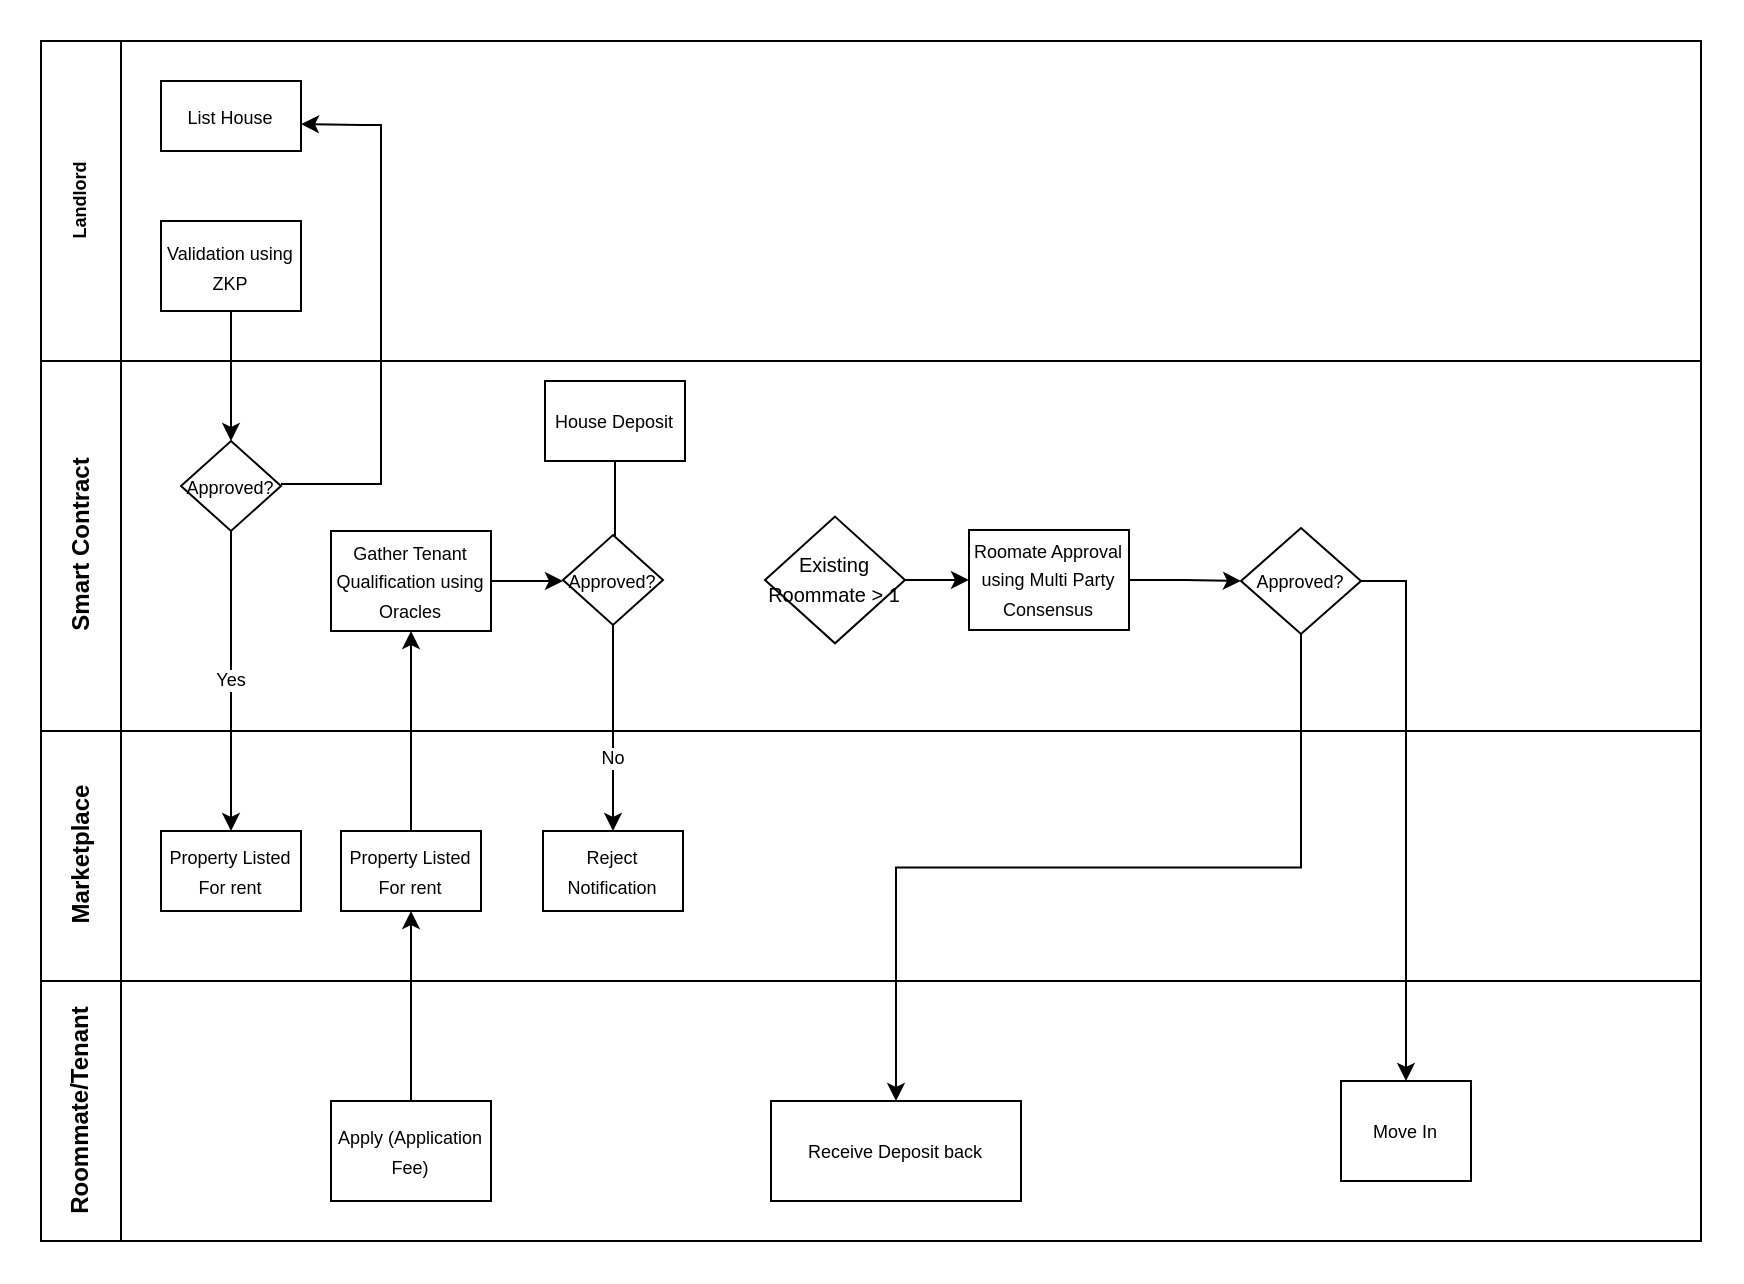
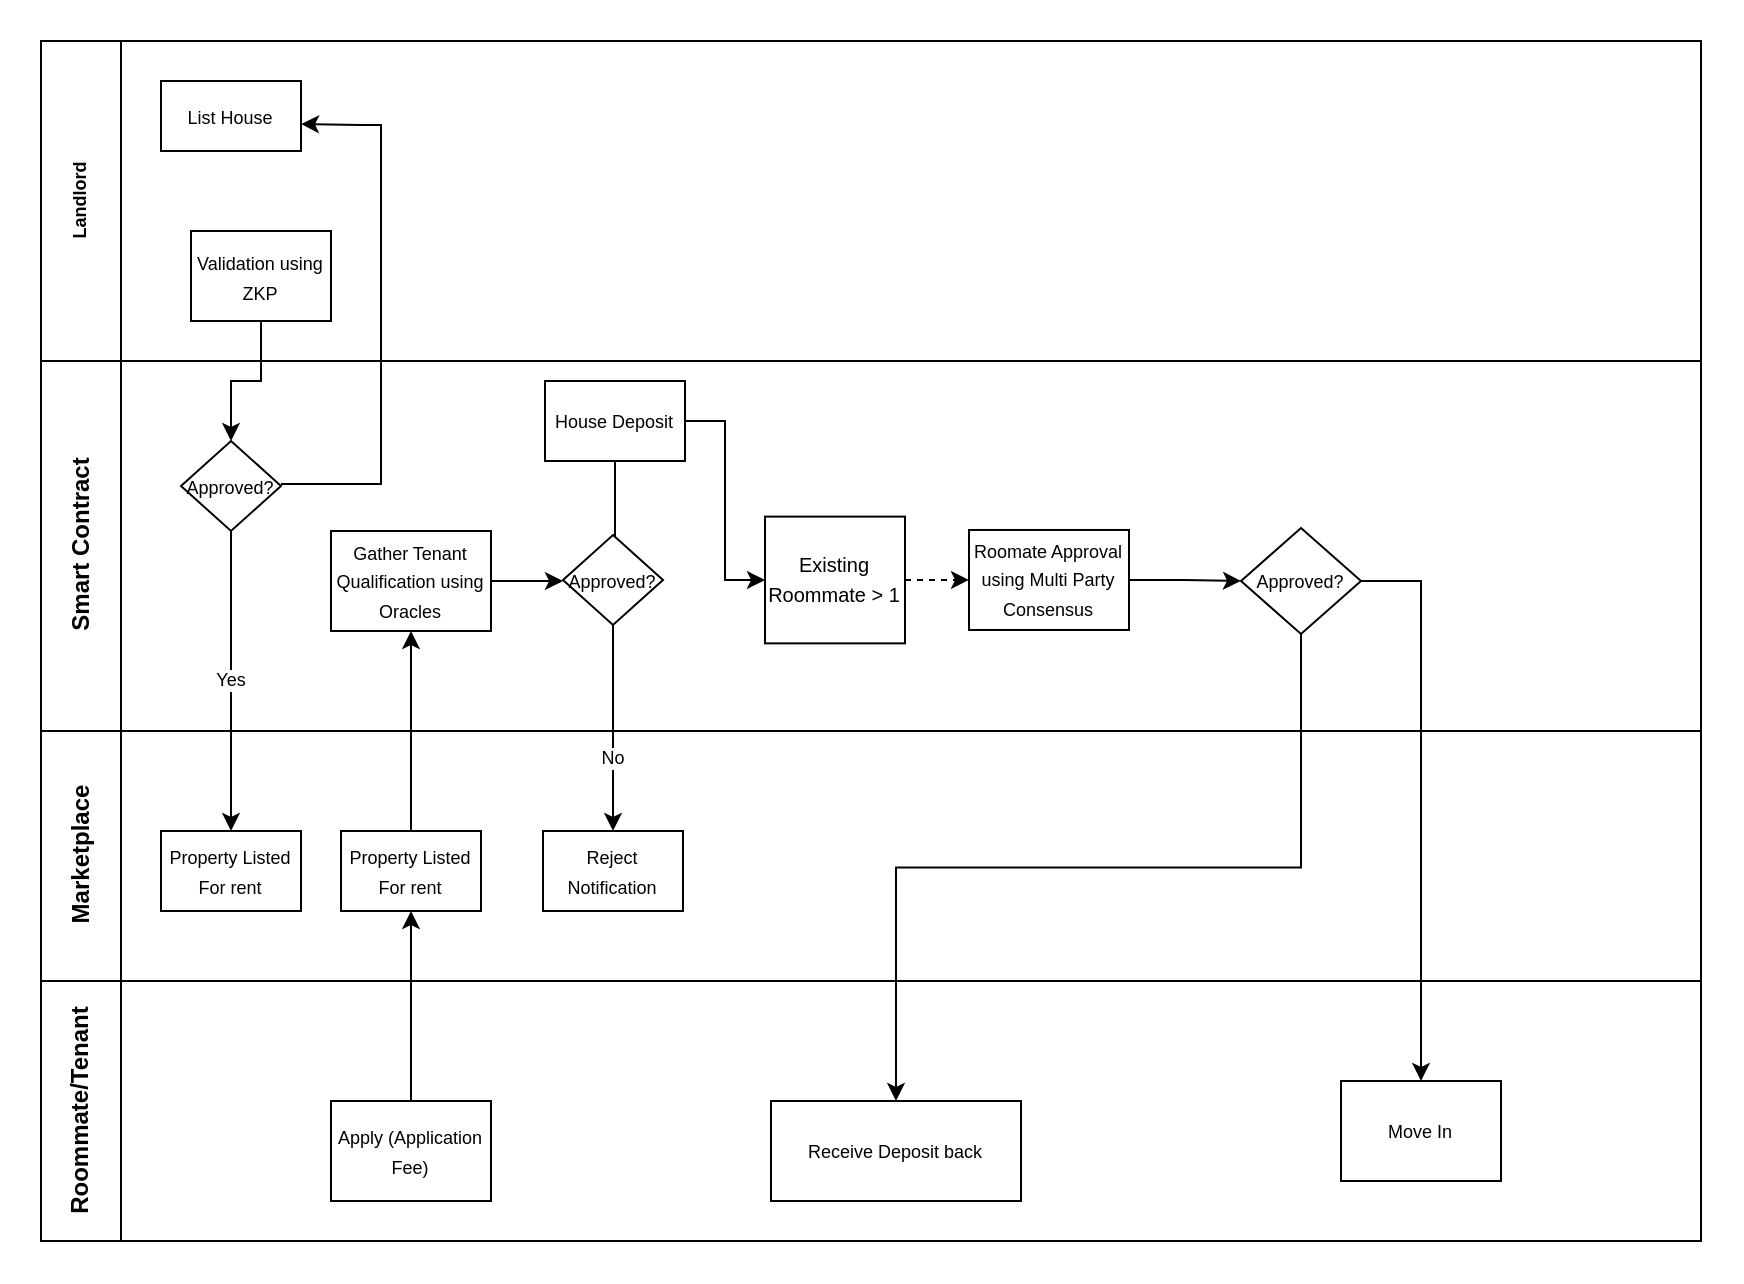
  <mxCell id="0" />
  <mxCell id="1" parent="0" />
  <mxCell id="2" value="Marketplace" style="swimlane;horizontal=0;points=[[0,0.5],[1,0.5]];portConstraint=eastwest;startSize=40;html=1;whiteSpace=wrap;collapsible=0;recursiveResize=0;expand=0;" vertex="1" parent="1"><mxGeometry x="20" y="365" width="830" height="125" as="geometry" /></mxCell>
  <mxCell id="3" value="&lt;font style=&quot;font-size: 9px&quot;&gt;Property Listed For rent&lt;/font&gt;" style="rounded=0;whiteSpace=wrap;html=1;" vertex="1" parent="2"><mxGeometry x="60" y="50" width="70" height="40" as="geometry" /></mxCell>
  <mxCell id="4" value="&lt;font style=&quot;font-size: 9px&quot;&gt;Property Listed For rent&lt;/font&gt;" style="rounded=0;whiteSpace=wrap;html=1;" vertex="1" parent="2"><mxGeometry x="150" y="50" width="70" height="40" as="geometry" /></mxCell>
  <mxCell id="5" value="&lt;font style=&quot;font-size: 9px&quot;&gt;Reject Notification&lt;/font&gt;" style="rounded=0;whiteSpace=wrap;html=1;" vertex="1" parent="2"><mxGeometry x="251" y="50" width="70" height="40" as="geometry" /></mxCell>
  <mxCell id="6" value="Roommate/Tenant" style="swimlane;horizontal=0;points=[[0,0.5],[1,0.5]];portConstraint=eastwest;startSize=40;html=1;whiteSpace=wrap;collapsible=0;recursiveResize=0;expand=0;" vertex="1" parent="1"><mxGeometry x="20" y="490" width="830" height="130" as="geometry" /></mxCell>
  <mxCell id="7" value="&lt;font style=&quot;font-size: 9px&quot;&gt;Apply (Application Fee)&lt;/font&gt;" style="rounded=0;whiteSpace=wrap;html=1;" vertex="1" parent="6"><mxGeometry x="145" y="60" width="80" height="50" as="geometry" /></mxCell>
  <mxCell id="8" value="&lt;font style=&quot;font-size: 9px&quot;&gt;Receive Deposit back&lt;/font&gt;" style="rounded=0;whiteSpace=wrap;html=1;" vertex="1" parent="6"><mxGeometry x="365" y="60" width="125" height="50" as="geometry" /></mxCell>
- <mxCell id="9" value="&lt;font style=&quot;font-size: 9px&quot;&gt;Move In&lt;/font&gt;" style="rounded=0;whiteSpace=wrap;html=1;" vertex="1" parent="6"><mxGeometry x="650" y="50.0" width="65" height="50" as="geometry" /></mxCell>
+ <mxCell id="9" value="&lt;font style=&quot;font-size: 9px&quot;&gt;Move In&lt;/font&gt;" style="rounded=0;whiteSpace=wrap;html=1;" vertex="1" parent="6"><mxGeometry x="650" y="50.0" width="80" height="50" as="geometry" /></mxCell>
  <mxCell id="10" value="Landlord" style="swimlane;horizontal=0;points=[[0,0.5],[1,0.5]];portConstraint=eastwest;startSize=40;html=1;whiteSpace=wrap;collapsible=0;recursiveResize=0;expand=0;fontSize=9;" vertex="1" parent="1"><mxGeometry x="20" y="20" width="830" height="160" as="geometry" /></mxCell>
  <mxCell id="11" value="&lt;font style=&quot;font-size: 9px&quot;&gt;List House&lt;/font&gt;" style="rounded=0;whiteSpace=wrap;html=1;" vertex="1" parent="10"><mxGeometry x="60" y="20" width="70" height="35" as="geometry" /></mxCell>
- <mxCell id="12" value="&lt;font style=&quot;font-size: 9px&quot;&gt;Validation using ZKP&lt;/font&gt;" style="rounded=0;whiteSpace=wrap;html=1;" vertex="1" parent="10"><mxGeometry x="60" y="90" width="70" height="45" as="geometry" /></mxCell>
+ <mxCell id="12" value="&lt;font style=&quot;font-size: 9px&quot;&gt;Validation using ZKP&lt;/font&gt;" style="rounded=0;whiteSpace=wrap;html=1;" vertex="1" parent="10"><mxGeometry x="75" y="95" width="70" height="45" as="geometry" /></mxCell>
  <mxCell id="13" value="Smart Contract" style="swimlane;horizontal=0;points=[[0,0.5],[1,0.5]];portConstraint=eastwest;startSize=40;html=1;whiteSpace=wrap;collapsible=0;recursiveResize=0;expand=0;" vertex="1" parent="1"><mxGeometry x="20" y="180" width="830" height="185" as="geometry" /></mxCell>
  <mxCell id="14" value="&lt;font style=&quot;font-size: 9px&quot;&gt;Approved?&lt;/font&gt;" style="rhombus;whiteSpace=wrap;html=1;" vertex="1" parent="13"><mxGeometry x="70" y="40" width="50" height="45" as="geometry" /></mxCell>
  <mxCell id="15" style="edgeStyle=orthogonalEdgeStyle;rounded=0;orthogonalLoop=1;jettySize=auto;html=1;exitX=1;exitY=0.5;exitDx=0;exitDy=0;entryX=0;entryY=0.5;entryDx=0;entryDy=0;fontSize=9;" edge="1" parent="13" source="16" target="18"><mxGeometry relative="1" as="geometry" /></mxCell>
  <mxCell id="16" value="&lt;font style=&quot;font-size: 9px&quot;&gt;Gather Tenant Qualification using Oracles&lt;/font&gt;" style="rounded=0;whiteSpace=wrap;html=1;" vertex="1" parent="13"><mxGeometry x="145" y="85" width="80" height="50" as="geometry" /></mxCell>
+ <mxCell id="17" style="edgeStyle=orthogonalEdgeStyle;rounded=0;orthogonalLoop=1;jettySize=auto;html=1;exitX=1;exitY=0.5;exitDx=0;exitDy=0;entryX=0;entryY=0.5;entryDx=0;entryDy=0;fontSize=9;startArrow=none;" edge="1" parent="13" source="24" target="20"><mxGeometry relative="1" as="geometry" /></mxCell>
  <mxCell id="18" value="&lt;font style=&quot;font-size: 9px&quot;&gt;Approved?&lt;/font&gt;" style="rhombus;whiteSpace=wrap;html=1;" vertex="1" parent="13"><mxGeometry x="261" y="87" width="50" height="45" as="geometry" /></mxCell>
- <mxCell id="19" style="edgeStyle=orthogonalEdgeStyle;rounded=0;orthogonalLoop=1;jettySize=auto;html=1;exitX=1;exitY=0.5;exitDx=0;exitDy=0;entryX=0;entryY=0.5;entryDx=0;entryDy=0;fontSize=9;" edge="1" parent="13" source="20" target="22"><mxGeometry relative="1" as="geometry" /></mxCell>
- <mxCell id="20" value="&lt;font size=&quot;1&quot;&gt;Existing Roommate &amp;gt; 1&lt;/font&gt;" style="rhombus;whiteSpace=wrap;html=1;" vertex="1" parent="13"><mxGeometry x="362" y="77.81" width="70" height="63.37" as="geometry" /></mxCell>
+ <mxCell id="19" style="edgeStyle=orthogonalEdgeStyle;rounded=0;orthogonalLoop=1;jettySize=auto;html=1;exitX=1;exitY=0.5;exitDx=0;exitDy=0;entryX=0;entryY=0.5;entryDx=0;entryDy=0;fontSize=9;dashed=1;" edge="1" parent="13" source="20" target="22"><mxGeometry relative="1" as="geometry" /></mxCell>
+ <mxCell id="20" value="&lt;font size=&quot;1&quot;&gt;Existing Roommate &amp;gt; 1&lt;/font&gt;" style="whiteSpace=wrap;html=1;rounded=0;" vertex="1" parent="13"><mxGeometry x="362" y="77.81" width="70" height="63.37" as="geometry" /></mxCell>
  <mxCell id="21" style="edgeStyle=orthogonalEdgeStyle;rounded=0;orthogonalLoop=1;jettySize=auto;html=1;exitX=1;exitY=0.5;exitDx=0;exitDy=0;entryX=0;entryY=0.5;entryDx=0;entryDy=0;fontSize=9;" edge="1" parent="13" source="22" target="23"><mxGeometry relative="1" as="geometry" /></mxCell>
  <mxCell id="22" value="&lt;font style=&quot;font-size: 9px&quot;&gt;Roomate Approval using Multi Party Consensus&lt;/font&gt;" style="rounded=0;whiteSpace=wrap;html=1;" vertex="1" parent="13"><mxGeometry x="464" y="84.49" width="80" height="50" as="geometry" /></mxCell>
  <mxCell id="23" value="&lt;font style=&quot;font-size: 9px&quot;&gt;Approved?&lt;/font&gt;" style="rhombus;whiteSpace=wrap;html=1;" vertex="1" parent="13"><mxGeometry x="600" y="83.49" width="60" height="53.01" as="geometry" /></mxCell>
  <mxCell id="24" value="&lt;font style=&quot;font-size: 9px&quot;&gt;House Deposit&lt;/font&gt;" style="rounded=0;whiteSpace=wrap;html=1;" vertex="1" parent="13"><mxGeometry x="252" y="10" width="70" height="40" as="geometry" /></mxCell>
  <mxCell id="25" value="" style="edgeStyle=orthogonalEdgeStyle;rounded=0;orthogonalLoop=1;jettySize=auto;html=1;exitX=0.5;exitY=0;exitDx=0;exitDy=0;entryX=0.5;entryY=1;entryDx=0;entryDy=0;fontSize=9;endArrow=none;" edge="1" parent="13" source="18" target="24"><mxGeometry relative="1" as="geometry"><mxPoint x="331" y="-600.5" as="sourcePoint" /><mxPoint x="425" y="-600.505" as="targetPoint" /></mxGeometry></mxCell>
  <mxCell id="26" style="edgeStyle=orthogonalEdgeStyle;rounded=0;orthogonalLoop=1;jettySize=auto;html=1;exitX=0.5;exitY=1;exitDx=0;exitDy=0;entryX=0.5;entryY=0;entryDx=0;entryDy=0;fontSize=9;" edge="1" parent="1" source="12" target="14"><mxGeometry relative="1" as="geometry" /></mxCell>
  <mxCell id="27" value="Yes" style="edgeStyle=orthogonalEdgeStyle;rounded=0;orthogonalLoop=1;jettySize=auto;html=1;exitX=0.5;exitY=1;exitDx=0;exitDy=0;entryX=0.5;entryY=0;entryDx=0;entryDy=0;fontSize=9;" edge="1" parent="1" source="14" target="3"><mxGeometry relative="1" as="geometry" /></mxCell>
  <mxCell id="28" style="edgeStyle=orthogonalEdgeStyle;rounded=0;orthogonalLoop=1;jettySize=auto;html=1;exitX=1;exitY=0.5;exitDx=0;exitDy=0;fontSize=9;entryX=1;entryY=0.5;entryDx=0;entryDy=0;" edge="1" parent="1"><mxGeometry relative="1" as="geometry"><mxPoint x="140" y="241.5" as="sourcePoint" /><mxPoint x="150" y="61.5" as="targetPoint" /><Array as="points"><mxPoint x="190" y="242" /><mxPoint x="190" y="62" /><mxPoint x="180" y="62" /></Array></mxGeometry></mxCell>
  <mxCell id="29" style="edgeStyle=orthogonalEdgeStyle;rounded=0;orthogonalLoop=1;jettySize=auto;html=1;exitX=0.5;exitY=0;exitDx=0;exitDy=0;entryX=0.5;entryY=1;entryDx=0;entryDy=0;fontSize=9;" edge="1" parent="1" source="7" target="4"><mxGeometry relative="1" as="geometry" /></mxCell>
  <mxCell id="30" style="edgeStyle=orthogonalEdgeStyle;rounded=0;orthogonalLoop=1;jettySize=auto;html=1;exitX=0.5;exitY=0;exitDx=0;exitDy=0;entryX=0.5;entryY=1;entryDx=0;entryDy=0;fontSize=9;" edge="1" parent="1" source="4" target="16"><mxGeometry relative="1" as="geometry" /></mxCell>
  <mxCell id="31" style="edgeStyle=orthogonalEdgeStyle;rounded=0;orthogonalLoop=1;jettySize=auto;html=1;exitX=0.5;exitY=1;exitDx=0;exitDy=0;fontSize=9;entryX=0.5;entryY=0;entryDx=0;entryDy=0;" edge="1" parent="1" source="18" target="5"><mxGeometry relative="1" as="geometry"><mxPoint x="306" y="410" as="targetPoint" /><Array as="points"><mxPoint x="306" y="360" /><mxPoint x="306" y="360" /></Array></mxGeometry></mxCell>
  <mxCell id="32" value="No" style="edgeLabel;html=1;align=center;verticalAlign=middle;resizable=0;points=[];fontSize=9;" vertex="1" connectable="0" parent="31"><mxGeometry x="0.288" y="-1" relative="1" as="geometry"><mxPoint as="offset" /></mxGeometry></mxCell>
  <mxCell id="33" style="edgeStyle=orthogonalEdgeStyle;rounded=0;orthogonalLoop=1;jettySize=auto;html=1;exitX=0.5;exitY=1;exitDx=0;exitDy=0;fontSize=9;" edge="1" parent="1" source="23" target="8"><mxGeometry relative="1" as="geometry" /></mxCell>
  <mxCell id="34" style="edgeStyle=orthogonalEdgeStyle;rounded=0;orthogonalLoop=1;jettySize=auto;html=1;exitX=1;exitY=0.5;exitDx=0;exitDy=0;fontSize=9;" edge="1" parent="1" source="23" target="9"><mxGeometry relative="1" as="geometry" /></mxCell>
